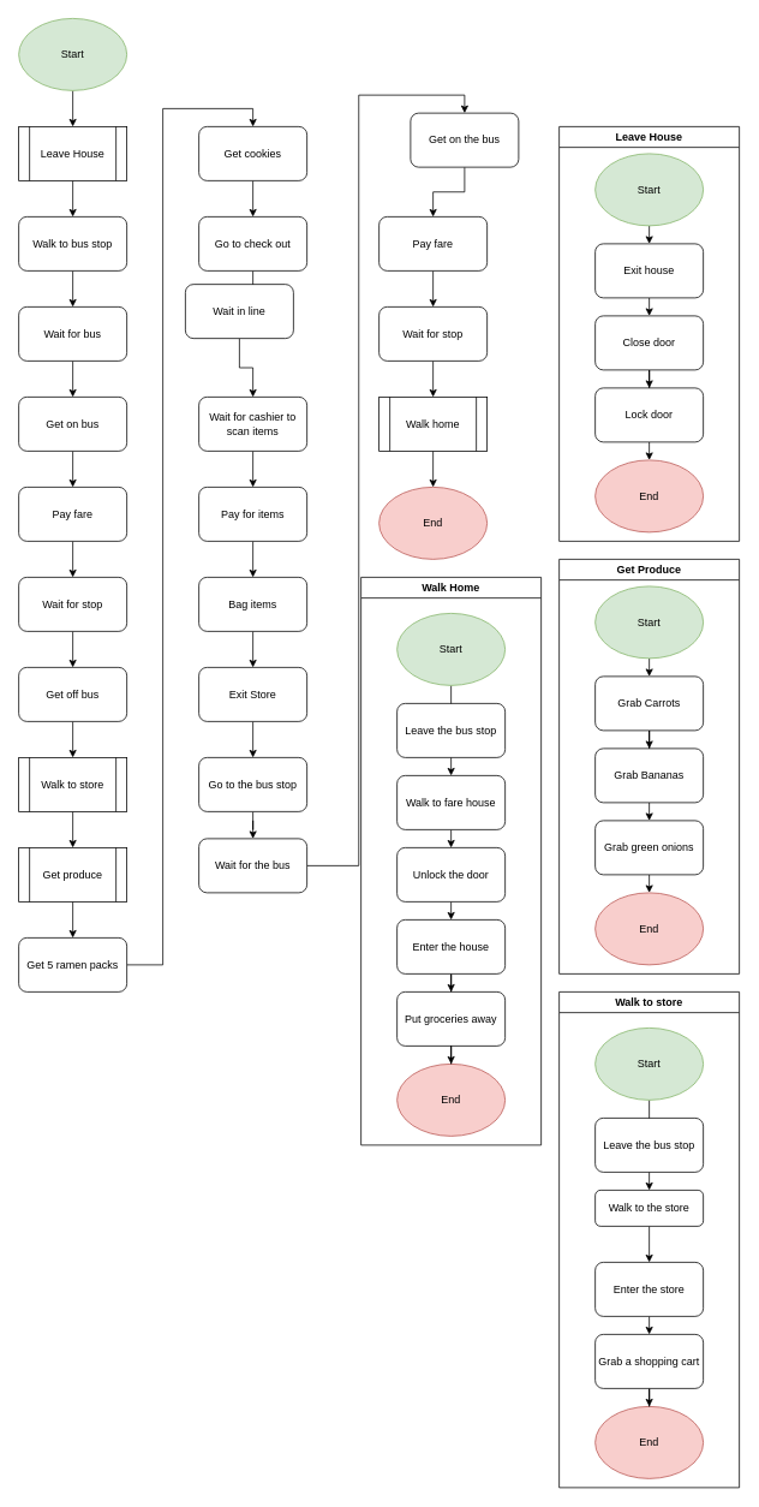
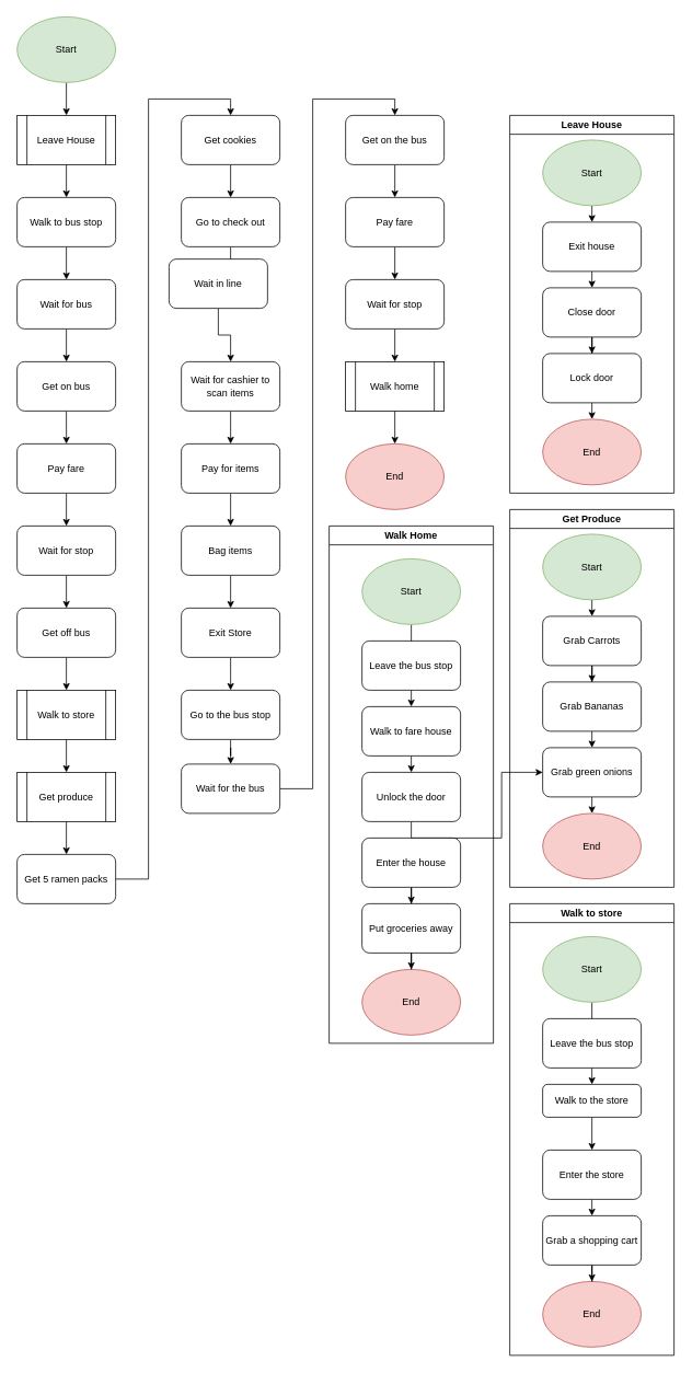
  <mxCell id="0" />
  <mxCell id="1" parent="0" />
  <mxCell id="2" style="edgeStyle=orthogonalEdgeStyle;rounded=0;orthogonalLoop=1;jettySize=auto;html=1;exitX=0.5;exitY=1;exitDx=0;exitDy=0;entryX=0.5;entryY=0;entryDx=0;entryDy=0;" edge="1" parent="1" source="3" target="5"><mxGeometry relative="1" as="geometry" /></mxCell>
  <mxCell id="3" value="Start" style="ellipse;whiteSpace=wrap;html=1;fillColor=#d5e8d4;strokeColor=#82b366;" vertex="1" parent="1"><mxGeometry width="120" height="80" as="geometry" x="20" y="20" /></mxCell>
  <mxCell id="4" value="" style="edgeStyle=orthogonalEdgeStyle;rounded=0;orthogonalLoop=1;jettySize=auto;html=1;" edge="1" parent="1" source="5" target="7"><mxGeometry relative="1" as="geometry" /></mxCell>
  <mxCell id="5" value="Leave House" style="shape=process;whiteSpace=wrap;html=1;backgroundOutline=1;" vertex="1" parent="1"><mxGeometry y="140" width="120" height="60" as="geometry" x="20" /></mxCell>
  <mxCell id="6" value="" style="edgeStyle=orthogonalEdgeStyle;rounded=0;orthogonalLoop=1;jettySize=auto;html=1;" edge="1" parent="1" source="7" target="9"><mxGeometry relative="1" as="geometry" /></mxCell>
  <mxCell id="7" value="Walk to bus stop" style="rounded=1;whiteSpace=wrap;html=1;" vertex="1" parent="1"><mxGeometry y="240" width="120" height="60" as="geometry" x="20" /></mxCell>
  <mxCell id="8" value="" style="edgeStyle=orthogonalEdgeStyle;rounded=0;orthogonalLoop=1;jettySize=auto;html=1;" edge="1" parent="1" source="9" target="11"><mxGeometry relative="1" as="geometry" /></mxCell>
  <mxCell id="9" value="Wait for bus" style="rounded=1;whiteSpace=wrap;html=1;" vertex="1" parent="1"><mxGeometry y="340" width="120" height="60" as="geometry" x="20" /></mxCell>
  <mxCell id="10" value="" style="edgeStyle=orthogonalEdgeStyle;rounded=0;orthogonalLoop=1;jettySize=auto;html=1;" edge="1" parent="1" source="11" target="13"><mxGeometry relative="1" as="geometry" /></mxCell>
  <mxCell id="11" value="Get on bus" style="rounded=1;whiteSpace=wrap;html=1;" vertex="1" parent="1"><mxGeometry y="440" width="120" height="60" as="geometry" x="20" /></mxCell>
  <mxCell id="12" value="" style="edgeStyle=orthogonalEdgeStyle;rounded=0;orthogonalLoop=1;jettySize=auto;html=1;" edge="1" parent="1" source="13" target="15"><mxGeometry relative="1" as="geometry" /></mxCell>
  <mxCell id="13" value="Pay fare" style="rounded=1;whiteSpace=wrap;html=1;" vertex="1" parent="1"><mxGeometry y="540" width="120" height="60" as="geometry" x="20" /></mxCell>
  <mxCell id="14" value="" style="edgeStyle=orthogonalEdgeStyle;rounded=0;orthogonalLoop=1;jettySize=auto;html=1;" edge="1" parent="1" source="15" target="17"><mxGeometry relative="1" as="geometry" /></mxCell>
  <mxCell id="15" value="Wait for stop" style="rounded=1;whiteSpace=wrap;html=1;" vertex="1" parent="1"><mxGeometry y="640" width="120" height="60" as="geometry" x="20" /></mxCell>
  <mxCell id="16" value="" style="edgeStyle=orthogonalEdgeStyle;rounded=0;orthogonalLoop=1;jettySize=auto;html=1;" edge="1" parent="1" source="17" target="69"><mxGeometry relative="1" as="geometry" /></mxCell>
  <mxCell id="17" value="Get off bus" style="rounded=1;whiteSpace=wrap;html=1;" vertex="1" parent="1"><mxGeometry y="740" width="120" height="60" as="geometry" x="20" /></mxCell>
  <mxCell id="18" value="" style="edgeStyle=orthogonalEdgeStyle;rounded=0;orthogonalLoop=1;jettySize=auto;html=1;" edge="1" parent="1" source="19" target="21"><mxGeometry relative="1" as="geometry" /></mxCell>
  <mxCell id="19" value="Get produce" style="shape=process;whiteSpace=wrap;html=1;backgroundOutline=1;" vertex="1" parent="1"><mxGeometry y="940" width="120" height="60" as="geometry" x="20" /></mxCell>
  <mxCell id="20" style="edgeStyle=orthogonalEdgeStyle;rounded=0;orthogonalLoop=1;jettySize=auto;html=1;exitX=1;exitY=0.5;exitDx=0;exitDy=0;entryX=0.5;entryY=0;entryDx=0;entryDy=0;" edge="1" parent="1" source="21" target="23"><mxGeometry relative="1" as="geometry" /></mxCell>
  <mxCell id="21" value="Get 5 ramen packs" style="rounded=1;whiteSpace=wrap;html=1;" vertex="1" parent="1"><mxGeometry y="1040" width="120" height="60" as="geometry" x="20" /></mxCell>
  <mxCell id="22" value="" style="edgeStyle=orthogonalEdgeStyle;rounded=0;orthogonalLoop=1;jettySize=auto;html=1;" edge="1" parent="1" source="23" target="25"><mxGeometry relative="1" as="geometry" /></mxCell>
  <mxCell id="23" value="Get cookies" style="rounded=1;whiteSpace=wrap;html=1;" vertex="1" parent="1"><mxGeometry x="220" y="140" width="120" height="60" as="geometry" /></mxCell>
  <mxCell id="24" value="" style="edgeStyle=orthogonalEdgeStyle;rounded=0;orthogonalLoop=1;jettySize=auto;html=1;" edge="1" parent="1" source="25" target="27"><mxGeometry relative="1" as="geometry" /></mxCell>
  <mxCell id="25" value="Go to check out" style="rounded=1;whiteSpace=wrap;html=1;" vertex="1" parent="1"><mxGeometry x="220" y="240" width="120" height="60" as="geometry" /></mxCell>
  <mxCell id="26" value="" style="edgeStyle=orthogonalEdgeStyle;rounded=0;orthogonalLoop=1;jettySize=auto;html=1;" edge="1" parent="1" source="27" target="29"><mxGeometry relative="1" as="geometry" /></mxCell>
  <mxCell id="27" value="Wait in line" style="rounded=1;whiteSpace=wrap;html=1;" vertex="1" parent="1"><mxGeometry x="205" y="315" width="120" height="60" as="geometry" /></mxCell>
  <mxCell id="28" value="" style="edgeStyle=orthogonalEdgeStyle;rounded=0;orthogonalLoop=1;jettySize=auto;html=1;" edge="1" parent="1" source="29" target="31"><mxGeometry relative="1" as="geometry" /></mxCell>
  <mxCell id="29" value="Wait for cashier to scan items" style="rounded=1;whiteSpace=wrap;html=1;" vertex="1" parent="1"><mxGeometry x="220" y="440" width="120" height="60" as="geometry" /></mxCell>
  <mxCell id="30" value="" style="edgeStyle=orthogonalEdgeStyle;rounded=0;orthogonalLoop=1;jettySize=auto;html=1;" edge="1" parent="1" source="31" target="33"><mxGeometry relative="1" as="geometry" /></mxCell>
  <mxCell id="31" value="Pay for items" style="rounded=1;whiteSpace=wrap;html=1;" vertex="1" parent="1"><mxGeometry x="220" y="540" width="120" height="60" as="geometry" /></mxCell>
  <mxCell id="32" value="" style="edgeStyle=orthogonalEdgeStyle;rounded=0;orthogonalLoop=1;jettySize=auto;html=1;" edge="1" parent="1" source="33" target="35"><mxGeometry relative="1" as="geometry" /></mxCell>
  <mxCell id="33" value="Bag items" style="rounded=1;whiteSpace=wrap;html=1;" vertex="1" parent="1"><mxGeometry x="220" y="640" width="120" height="60" as="geometry" /></mxCell>
  <mxCell id="34" value="" style="edgeStyle=orthogonalEdgeStyle;rounded=0;orthogonalLoop=1;jettySize=auto;html=1;" edge="1" parent="1" source="35" target="37"><mxGeometry relative="1" as="geometry" /></mxCell>
  <mxCell id="35" value="Exit Store" style="rounded=1;whiteSpace=wrap;html=1;" vertex="1" parent="1"><mxGeometry x="220" y="740" width="120" height="60" as="geometry" /></mxCell>
  <mxCell id="36" value="" style="edgeStyle=orthogonalEdgeStyle;rounded=0;orthogonalLoop=1;jettySize=auto;html=1;" edge="1" parent="1" source="37" target="39"><mxGeometry relative="1" as="geometry" /></mxCell>
  <mxCell id="37" value="Go to the bus stop" style="rounded=1;whiteSpace=wrap;html=1;" vertex="1" parent="1"><mxGeometry x="220" y="840" width="120" height="60" as="geometry" /></mxCell>
  <mxCell id="38" style="edgeStyle=orthogonalEdgeStyle;rounded=0;orthogonalLoop=1;jettySize=auto;html=1;exitX=1;exitY=0.5;exitDx=0;exitDy=0;entryX=0.5;entryY=0;entryDx=0;entryDy=0;" edge="1" parent="1" source="39" target="41"><mxGeometry relative="1" as="geometry" /></mxCell>
  <mxCell id="39" value="Wait for the bus" style="rounded=1;whiteSpace=wrap;html=1;" vertex="1" parent="1"><mxGeometry x="220" y="930" width="120" height="60" as="geometry" /></mxCell>
  <mxCell id="40" value="" style="edgeStyle=orthogonalEdgeStyle;rounded=0;orthogonalLoop=1;jettySize=auto;html=1;" edge="1" parent="1" source="41" target="43"><mxGeometry relative="1" as="geometry" /></mxCell>
- <mxCell id="41" value="Get on the bus" style="rounded=1;whiteSpace=wrap;html=1;" vertex="1" parent="1"><mxGeometry x="455" y="125" width="120" height="60" as="geometry" /></mxCell>
+ <mxCell id="41" value="Get on the bus" style="rounded=1;whiteSpace=wrap;html=1;" vertex="1" parent="1"><mxGeometry x="420" y="140" width="120" height="60" as="geometry" /></mxCell>
  <mxCell id="42" value="" style="edgeStyle=orthogonalEdgeStyle;rounded=0;orthogonalLoop=1;jettySize=auto;html=1;" edge="1" parent="1" source="43" target="45"><mxGeometry relative="1" as="geometry" /></mxCell>
  <mxCell id="43" value="Pay fare" style="rounded=1;whiteSpace=wrap;html=1;" vertex="1" parent="1"><mxGeometry x="420" y="240" width="120" height="60" as="geometry" /></mxCell>
  <mxCell id="44" value="" style="edgeStyle=orthogonalEdgeStyle;rounded=0;orthogonalLoop=1;jettySize=auto;html=1;" edge="1" parent="1" source="45" target="47"><mxGeometry relative="1" as="geometry" /></mxCell>
  <mxCell id="45" value="Wait for stop" style="rounded=1;whiteSpace=wrap;html=1;" vertex="1" parent="1"><mxGeometry x="420" y="340" width="120" height="60" as="geometry" /></mxCell>
  <mxCell id="46" value="" style="edgeStyle=orthogonalEdgeStyle;rounded=0;orthogonalLoop=1;jettySize=auto;html=1;" edge="1" parent="1" source="47" target="81"><mxGeometry relative="1" as="geometry" /></mxCell>
  <mxCell id="47" value="Walk home" style="shape=process;whiteSpace=wrap;html=1;backgroundOutline=1;" vertex="1" parent="1"><mxGeometry x="420" y="440" width="120" height="60" as="geometry" /></mxCell>
  <mxCell id="48" value="Leave House" style="swimlane;whiteSpace=wrap;html=1;" vertex="1" parent="1"><mxGeometry x="620" y="140" width="200" height="460" as="geometry" /></mxCell>
  <mxCell id="49" style="edgeStyle=orthogonalEdgeStyle;rounded=0;orthogonalLoop=1;jettySize=auto;html=1;exitX=0.5;exitY=1;exitDx=0;exitDy=0;entryX=0.5;entryY=0;entryDx=0;entryDy=0;" edge="1" parent="48" source="50" target="52"><mxGeometry relative="1" as="geometry" /></mxCell>
  <mxCell id="50" value="Start" style="ellipse;whiteSpace=wrap;html=1;fillColor=#d5e8d4;strokeColor=#82b366;" vertex="1" parent="48"><mxGeometry x="40" y="30" width="120" height="80" as="geometry" /></mxCell>
  <mxCell id="51" style="edgeStyle=orthogonalEdgeStyle;rounded=0;orthogonalLoop=1;jettySize=auto;html=1;exitX=0.5;exitY=1;exitDx=0;exitDy=0;entryX=0.5;entryY=0;entryDx=0;entryDy=0;" edge="1" parent="48" source="52" target="54"><mxGeometry relative="1" as="geometry" /></mxCell>
  <mxCell id="52" value="Exit house" style="rounded=1;whiteSpace=wrap;html=1;" vertex="1" parent="48"><mxGeometry x="40" y="130" width="120" height="60" as="geometry" /></mxCell>
  <mxCell id="53" style="edgeStyle=orthogonalEdgeStyle;rounded=0;orthogonalLoop=1;jettySize=auto;html=1;exitX=0.5;exitY=1;exitDx=0;exitDy=0;" edge="1" parent="48" source="54" target="56"><mxGeometry relative="1" as="geometry" /></mxCell>
  <mxCell id="54" value="Close door" style="rounded=1;whiteSpace=wrap;html=1;" vertex="1" parent="48"><mxGeometry x="40" y="210" width="120" height="60" as="geometry" /></mxCell>
  <mxCell id="55" style="edgeStyle=orthogonalEdgeStyle;rounded=0;orthogonalLoop=1;jettySize=auto;html=1;exitX=0.5;exitY=1;exitDx=0;exitDy=0;entryX=0.5;entryY=0;entryDx=0;entryDy=0;" edge="1" parent="48" source="56" target="57"><mxGeometry relative="1" as="geometry" /></mxCell>
  <mxCell id="56" value="Lock door" style="rounded=1;whiteSpace=wrap;html=1;" vertex="1" parent="48"><mxGeometry x="40" y="290" width="120" height="60" as="geometry" /></mxCell>
  <mxCell id="57" value="End" style="ellipse;whiteSpace=wrap;html=1;fillColor=#f8cecc;strokeColor=#b85450;" vertex="1" parent="48"><mxGeometry x="40" y="370" width="120" height="80" as="geometry" /></mxCell>
  <mxCell id="58" value="Get Produce" style="swimlane;whiteSpace=wrap;html=1;" vertex="1" parent="1"><mxGeometry x="620" y="620" width="200" height="460" as="geometry" /></mxCell>
  <mxCell id="59" style="edgeStyle=orthogonalEdgeStyle;rounded=0;orthogonalLoop=1;jettySize=auto;html=1;exitX=0.5;exitY=1;exitDx=0;exitDy=0;entryX=0.5;entryY=0;entryDx=0;entryDy=0;" edge="1" parent="58" source="60" target="62"><mxGeometry relative="1" as="geometry" /></mxCell>
  <mxCell id="60" value="Start" style="ellipse;whiteSpace=wrap;html=1;fillColor=#d5e8d4;strokeColor=#82b366;" vertex="1" parent="58"><mxGeometry x="40" y="30" width="120" height="80" as="geometry" /></mxCell>
  <mxCell id="61" style="edgeStyle=orthogonalEdgeStyle;rounded=0;orthogonalLoop=1;jettySize=auto;html=1;exitX=0.5;exitY=1;exitDx=0;exitDy=0;" edge="1" parent="58" source="62" target="64"><mxGeometry relative="1" as="geometry" /></mxCell>
  <mxCell id="62" value="Grab Carrots" style="rounded=1;whiteSpace=wrap;html=1;" vertex="1" parent="58"><mxGeometry x="40" y="130" width="120" height="60" as="geometry" /></mxCell>
  <mxCell id="63" style="edgeStyle=orthogonalEdgeStyle;rounded=0;orthogonalLoop=1;jettySize=auto;html=1;exitX=0.5;exitY=1;exitDx=0;exitDy=0;entryX=0.5;entryY=0;entryDx=0;entryDy=0;" edge="1" parent="58" source="64" target="66"><mxGeometry relative="1" as="geometry" /></mxCell>
  <mxCell id="64" value="Grab Bananas" style="rounded=1;whiteSpace=wrap;html=1;" vertex="1" parent="58"><mxGeometry x="40" y="210" width="120" height="60" as="geometry" /></mxCell>
  <mxCell id="65" style="edgeStyle=orthogonalEdgeStyle;rounded=0;orthogonalLoop=1;jettySize=auto;html=1;exitX=0.5;exitY=1;exitDx=0;exitDy=0;entryX=0.5;entryY=0;entryDx=0;entryDy=0;" edge="1" parent="58" source="66" target="67"><mxGeometry relative="1" as="geometry" /></mxCell>
  <mxCell id="66" value="Grab green onions" style="rounded=1;whiteSpace=wrap;html=1;" vertex="1" parent="58"><mxGeometry x="40" y="290" width="120" height="60" as="geometry" /></mxCell>
  <mxCell id="67" value="End" style="ellipse;whiteSpace=wrap;html=1;fillColor=#f8cecc;strokeColor=#b85450;" vertex="1" parent="58"><mxGeometry x="40" y="370" width="120" height="80" as="geometry" /></mxCell>
  <mxCell id="68" value="" style="edgeStyle=orthogonalEdgeStyle;rounded=0;orthogonalLoop=1;jettySize=auto;html=1;" edge="1" parent="1" source="69" target="19"><mxGeometry relative="1" as="geometry" /></mxCell>
  <mxCell id="69" value="Walk to store" style="shape=process;whiteSpace=wrap;html=1;backgroundOutline=1;" vertex="1" parent="1"><mxGeometry y="840" width="120" height="60" as="geometry" x="20" /></mxCell>
  <mxCell id="70" value="Walk to store" style="swimlane;whiteSpace=wrap;html=1;" vertex="1" parent="1"><mxGeometry x="620" y="1100" width="200" height="550" as="geometry" /></mxCell>
  <mxCell id="71" value="" style="edgeStyle=orthogonalEdgeStyle;rounded=0;orthogonalLoop=1;jettySize=auto;html=1;" edge="1" parent="70" source="72" target="80"><mxGeometry relative="1" as="geometry" /></mxCell>
  <mxCell id="72" value="Start" style="ellipse;whiteSpace=wrap;html=1;fillColor=#d5e8d4;strokeColor=#82b366;" vertex="1" parent="70"><mxGeometry x="40" y="40" width="120" height="80" as="geometry" /></mxCell>
  <mxCell id="73" value="End" style="ellipse;whiteSpace=wrap;html=1;fillColor=#f8cecc;strokeColor=#b85450;" vertex="1" parent="70"><mxGeometry x="40" y="460" width="120" height="80" as="geometry" /></mxCell>
  <mxCell id="74" style="edgeStyle=orthogonalEdgeStyle;rounded=0;orthogonalLoop=1;jettySize=auto;html=1;exitX=0.5;exitY=1;exitDx=0;exitDy=0;entryX=0.5;entryY=0;entryDx=0;entryDy=0;" edge="1" parent="70" source="75" target="77"><mxGeometry relative="1" as="geometry" /></mxCell>
  <mxCell id="75" value="Enter the store" style="rounded=1;whiteSpace=wrap;html=1;" vertex="1" parent="70"><mxGeometry x="40" y="300" width="120" height="60" as="geometry" /></mxCell>
  <mxCell id="76" value="" style="edgeStyle=orthogonalEdgeStyle;rounded=0;orthogonalLoop=1;jettySize=auto;html=1;" edge="1" parent="70" source="77" target="73"><mxGeometry relative="1" as="geometry" /></mxCell>
  <mxCell id="77" value="Grab a shopping cart" style="rounded=1;whiteSpace=wrap;html=1;" vertex="1" parent="70"><mxGeometry x="40" y="380" width="120" height="60" as="geometry" /></mxCell>
  <mxCell id="78" value="Leave the bus stop" style="rounded=1;whiteSpace=wrap;html=1;" vertex="1" parent="70"><mxGeometry x="40" y="140" width="120" height="60" as="geometry" /></mxCell>
  <mxCell id="79" style="edgeStyle=orthogonalEdgeStyle;rounded=0;orthogonalLoop=1;jettySize=auto;html=1;exitX=0.5;exitY=1;exitDx=0;exitDy=0;entryX=0.5;entryY=0;entryDx=0;entryDy=0;" edge="1" parent="70" source="80" target="75"><mxGeometry relative="1" as="geometry" /></mxCell>
  <mxCell id="80" value="Walk to the store" style="rounded=1;whiteSpace=wrap;html=1;" vertex="1" parent="70"><mxGeometry x="40" y="220" width="120" height="40" as="geometry" /></mxCell>
  <mxCell id="81" value="End" style="ellipse;whiteSpace=wrap;html=1;fillColor=#f8cecc;strokeColor=#b85450;" vertex="1" parent="1"><mxGeometry x="420" y="540" width="120" height="80" as="geometry" /></mxCell>
  <mxCell id="82" value="Walk Home" style="swimlane;whiteSpace=wrap;html=1;" vertex="1" parent="1"><mxGeometry x="400" y="640" width="200" height="630" as="geometry" /></mxCell>
  <mxCell id="83" value="" style="edgeStyle=orthogonalEdgeStyle;rounded=0;orthogonalLoop=1;jettySize=auto;html=1;" edge="1" parent="82" source="84" target="91"><mxGeometry relative="1" as="geometry" /></mxCell>
  <mxCell id="84" value="Start" style="ellipse;whiteSpace=wrap;html=1;fillColor=#d5e8d4;strokeColor=#82b366;" vertex="1" parent="82"><mxGeometry x="40" y="40" width="120" height="80" as="geometry" /></mxCell>
- <mxCell id="85" style="edgeStyle=orthogonalEdgeStyle;rounded=0;orthogonalLoop=1;jettySize=auto;html=1;exitX=0.5;exitY=1;exitDx=0;exitDy=0;entryX=0.5;entryY=0;entryDx=0;entryDy=0;" edge="1" parent="82" source="86" target="88"><mxGeometry relative="1" as="geometry" /></mxCell>
+ <mxCell id="85" style="edgeStyle=orthogonalEdgeStyle;rounded=0;orthogonalLoop=1;jettySize=auto;html=1;exitX=0.5;exitY=1;exitDx=0;exitDy=0;" edge="1" parent="82" source="86" target="66"><mxGeometry relative="1" as="geometry" /></mxCell>
  <mxCell id="86" value="Unlock the door" style="rounded=1;whiteSpace=wrap;html=1;" vertex="1" parent="82"><mxGeometry x="40" y="300" width="120" height="60" as="geometry" /></mxCell>
  <mxCell id="87" value="" style="edgeStyle=orthogonalEdgeStyle;rounded=0;orthogonalLoop=1;jettySize=auto;html=1;" edge="1" parent="82" source="88" target="92"><mxGeometry relative="1" as="geometry" /></mxCell>
  <mxCell id="88" value="Enter the house" style="rounded=1;whiteSpace=wrap;html=1;" vertex="1" parent="82"><mxGeometry x="40" y="380" width="120" height="60" as="geometry" /></mxCell>
  <mxCell id="89" value="Leave the bus stop" style="rounded=1;whiteSpace=wrap;html=1;" vertex="1" parent="82"><mxGeometry x="40" y="140" width="120" height="60" as="geometry" /></mxCell>
  <mxCell id="90" style="edgeStyle=orthogonalEdgeStyle;rounded=0;orthogonalLoop=1;jettySize=auto;html=1;exitX=0.5;exitY=1;exitDx=0;exitDy=0;entryX=0.5;entryY=0;entryDx=0;entryDy=0;" edge="1" parent="82" source="91" target="86"><mxGeometry relative="1" as="geometry" /></mxCell>
  <mxCell id="91" value="Walk to fare house" style="rounded=1;whiteSpace=wrap;html=1;" vertex="1" parent="82"><mxGeometry x="40" y="220" width="120" height="60" as="geometry" /></mxCell>
  <mxCell id="92" value="Put groceries away" style="rounded=1;whiteSpace=wrap;html=1;" vertex="1" parent="82"><mxGeometry x="40" y="460" width="120" height="60" as="geometry" /></mxCell>
  <mxCell id="93" value="End" style="ellipse;whiteSpace=wrap;html=1;fillColor=#f8cecc;strokeColor=#b85450;" vertex="1" parent="82"><mxGeometry x="40" y="540" width="120" height="80" as="geometry" /></mxCell>
  <mxCell id="94" value="" style="edgeStyle=orthogonalEdgeStyle;rounded=0;orthogonalLoop=1;jettySize=auto;html=1;" edge="1" parent="82" source="92" target="93"><mxGeometry relative="1" as="geometry" /></mxCell>
